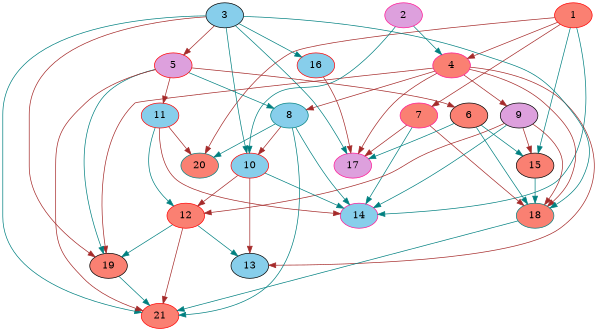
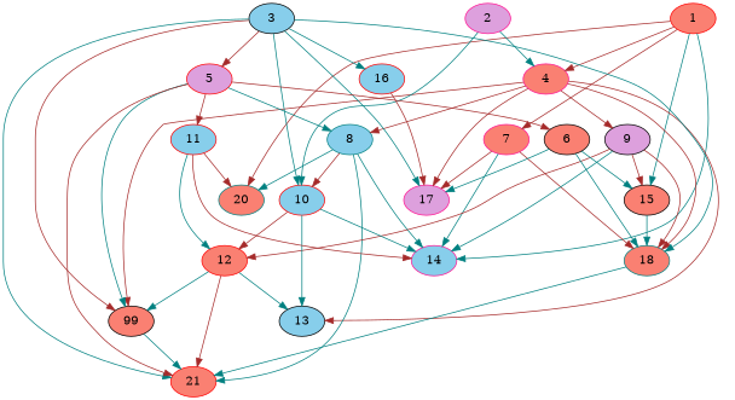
  digraph {
    node [Weight=21 color=red fillcolor=salmon style=filled]
    edge [Weight=3 color=brown]
    1 [Weight=9]
    4 [Weight=23 color=deeppink]
    7 [color=deeppink]
    14 [Weight=9 color=deeppink fillcolor=skyblue]
    15 [Weight=5 color=black]
    20 [Weight=23 color=teal]
    17 [Weight=9 color=deeppink fillcolor=plum]
    18 [Weight=23 color=teal]
-   19 [Weight=5 color=black]
+   19 [Weight=5 color=black label=99]
    8 [Weight=7 color=teal fillcolor=skyblue]
    9 [color=black fillcolor=plum]
    13 [color=black fillcolor=skyblue]
    2 [Weight=9 color=deeppink fillcolor=plum]
    10 [Weight=5 fillcolor=skyblue]
    12
    3 [Weight=18 color=black fillcolor=skyblue]
    5 [Weight=5 fillcolor=plum]
    16 [Weight=16 fillcolor=skyblue]
    21 [Weight=16]
    6 [color=black]
    11 [Weight=18 fillcolor=skyblue]
    1 -> 4 [Weight=4]
    1 -> 7 [Weight=10]
    1 -> 14 [Weight=6 color=teal]
    1 -> 15 [color=teal]
    1 -> 20 [Weight=2]
    4 -> 17 [Weight=7]
    4 -> 18 [Weight=9]
    4 -> 19 [Weight=2]
    4 -> 8 [Weight=8]
    4 -> 9
    4 -> 13 [Weight=2]
    7 -> 14 [Weight=8 color=teal]
    7 -> 17 [Weight=8]
    7 -> 18
    15 -> 18 [Weight=6 color=teal]
    18 -> 21 [Weight=10 color=teal]
    19 -> 21 [Weight=5 color=teal]
    8 -> 14 [Weight=5 color=teal]
    8 -> 20 [Weight=4 color=teal]
    8 -> 10 [Weight=4]
    8 -> 21 [Weight=7 color=teal]
    9 -> 14 [Weight=6 color=teal]
    9 -> 15 [Weight=4]
    9 -> 18
    9 -> 12 [Weight=6]
    2 -> 4 [Weight=6 color=teal]
    2 -> 10 [Weight=5 color=teal]
    10 -> 14 [Weight=9 color=teal]
-   10 -> 13 [Weight=10]
+   10 -> 13 [Weight=10 color=teal]
    10 -> 12 [Weight=8]
    12 -> 19 [color=teal]
    12 -> 13 [color=teal]
    12 -> 21 [Weight=9]
    3 -> 17 [Weight=5 color=teal]
    3 -> 18 [Weight=8 color=teal]
    3 -> 19
    3 -> 10 [color=teal]
    3 -> 5 [Weight=6]
    3 -> 16 [Weight=2 color=teal]
    3 -> 21 [Weight=6 color=teal]
    5 -> 19 [Weight=9 color=teal]
    5 -> 8 [Weight=4 color=teal]
    5 -> 21
    5 -> 6 [Weight=6]
    5 -> 11 [Weight=2]
    16 -> 17 [Weight=5]
    6 -> 15 [Weight=5 color=teal]
    6 -> 17 [Weight=10 color=teal]
    6 -> 18 [Weight=10 color=teal]
    11 -> 14 [Weight=10]
    11 -> 20 [Weight=8]
    11 -> 12 [Weight=9 color=teal]
  }
